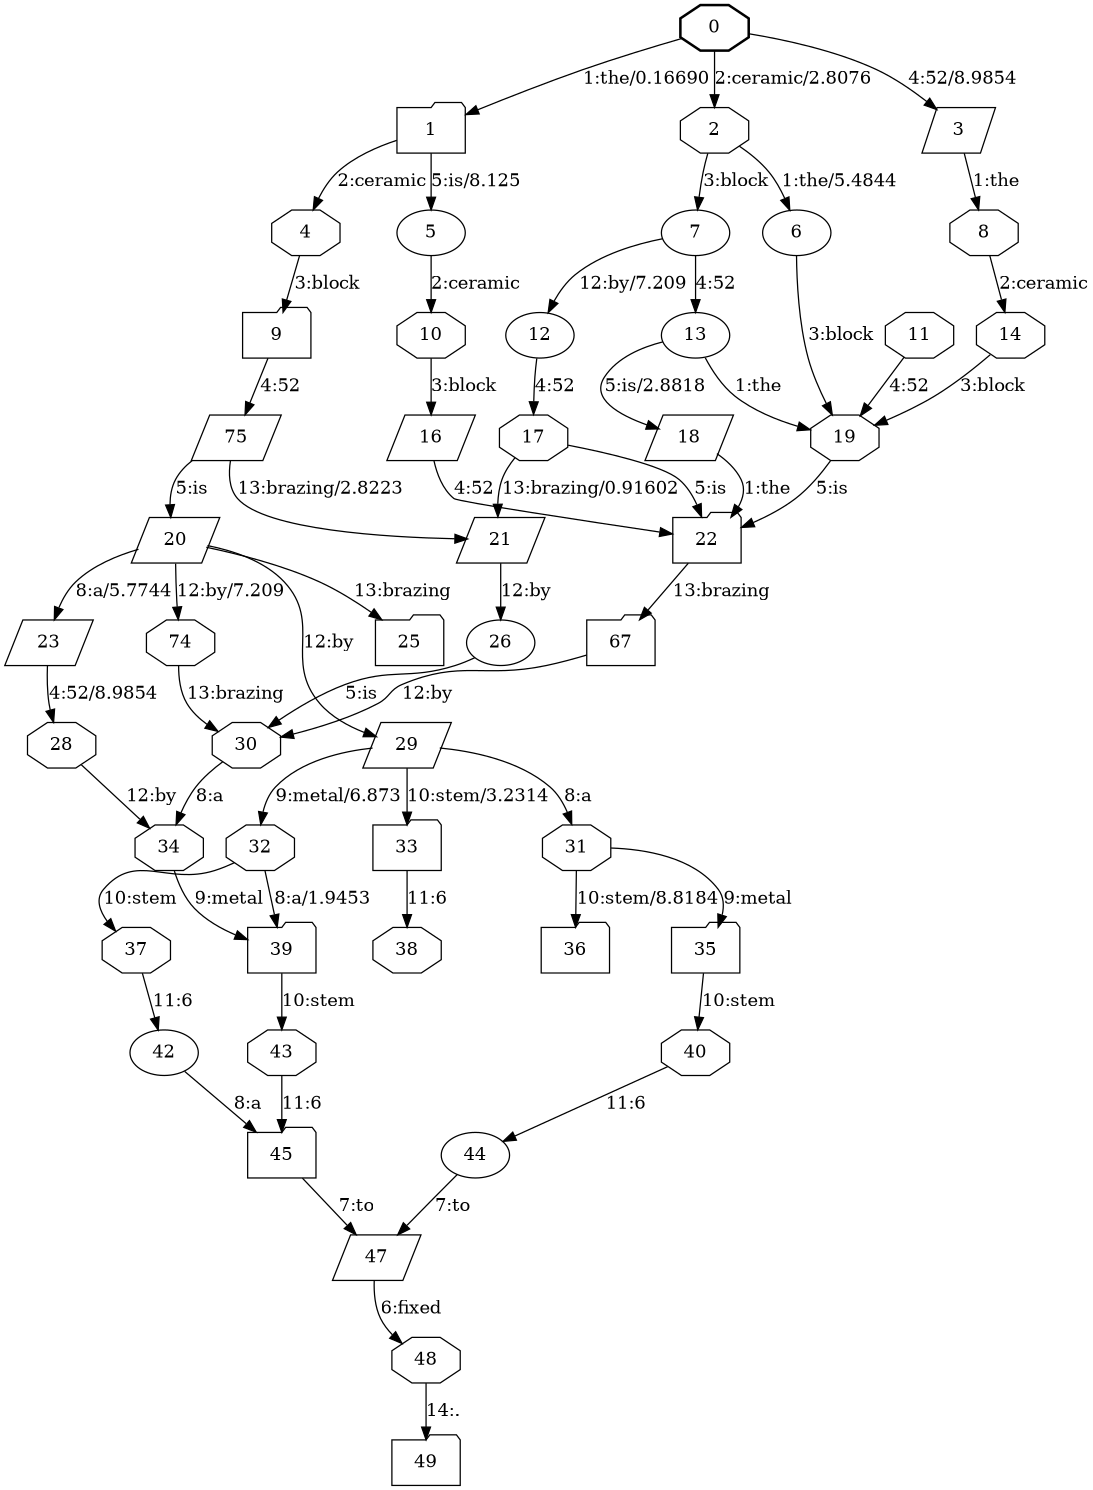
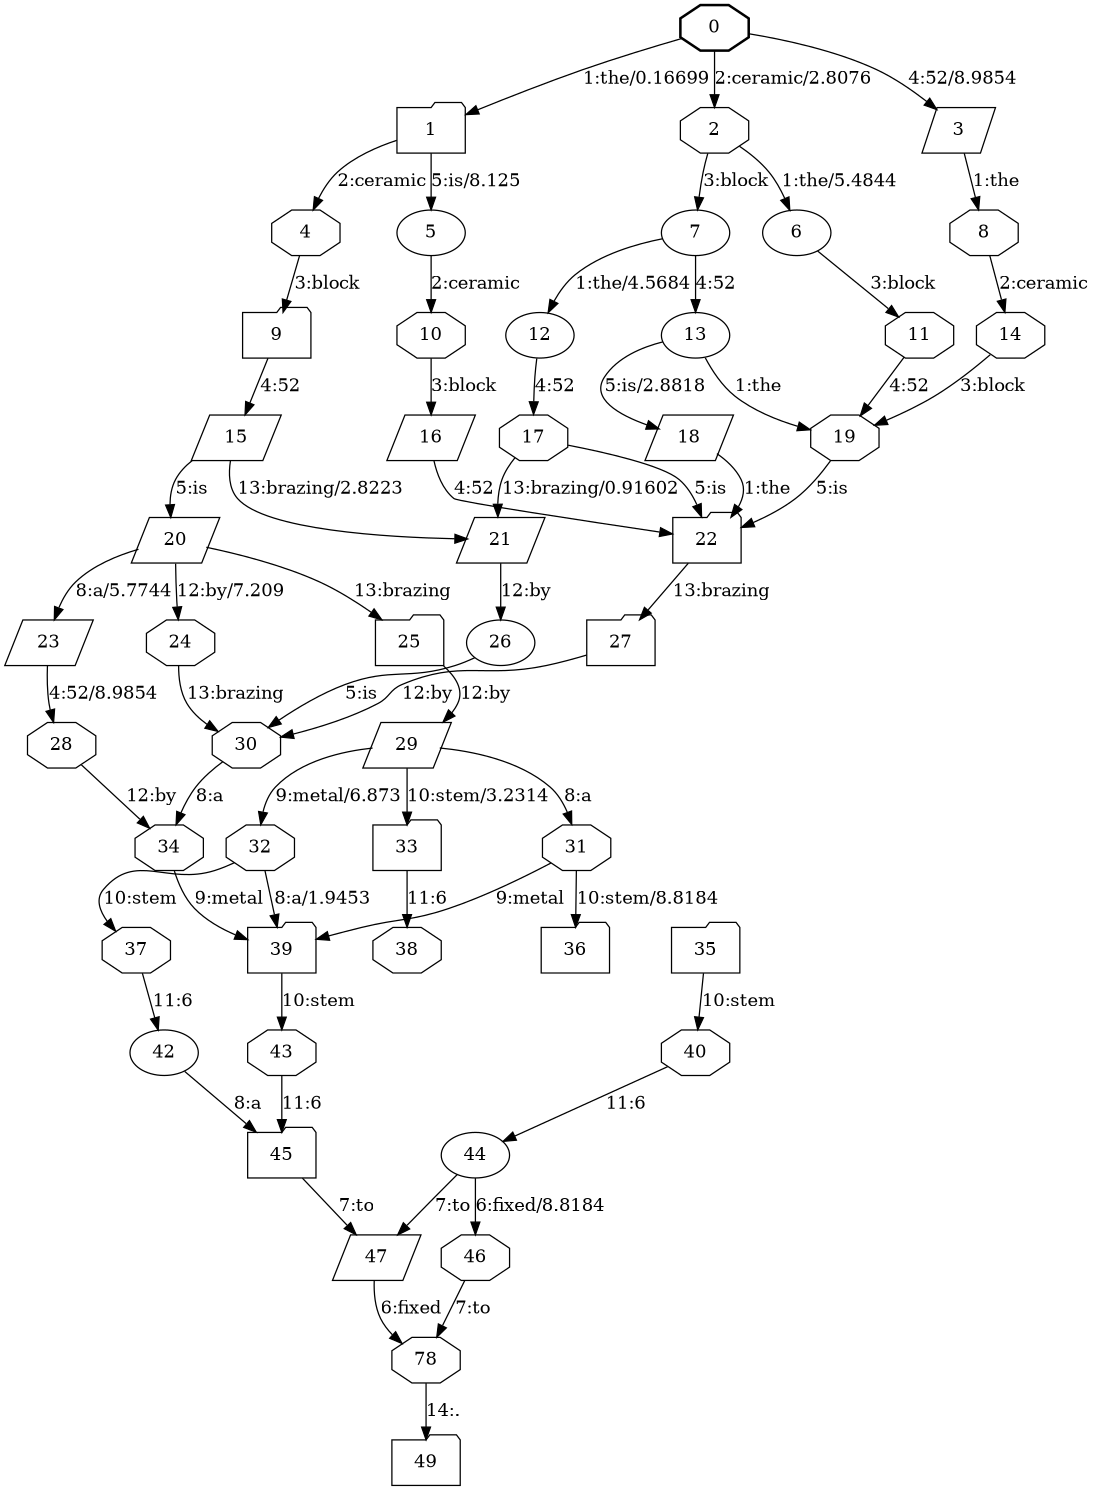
  digraph {
    nodesep=0.25
    rankdir=TB
    ranksep=0.4
    node [fontsize=14 shape=octagon style=solid]
    edge [fontsize=14]
    n1 [label=0 style=bold]
    n2 [label=1 shape=folder]
    n3 [label=2]
    n4 [label=3 shape=parallelogram]
    n5 [label=4]
    n6 [label=5 shape=ellipse]
    n7 [label=6 shape=ellipse]
    n8 [label=7 shape=ellipse]
    n9 [label=8]
    n10 [label=9 shape=folder]
    n11 [label=10]
    n12 [label=11]
    n13 [label=12 shape=ellipse]
    n14 [label=13 shape=ellipse]
    n15 [label=14]
-   n16 [label=75 shape=parallelogram]
+   n16 [label=15 shape=parallelogram]
    n17 [label=16 shape=parallelogram]
    n18 [label=19]
    n19 [label=17]
    n20 [label=18 shape=parallelogram]
    n21 [label=20 shape=parallelogram]
    n22 [label=21 shape=parallelogram]
    n23 [label=22 shape=folder]
    n24 [label=23 shape=parallelogram]
-   n25 [label=74]
+   n25 [label=24]
    n26 [label=25 shape=folder]
    n27 [label=26 shape=ellipse]
-   n28 [label=67 shape=folder]
+   n28 [label=27 shape=folder]
    n29 [label=28]
    n30 [label=30]
    n31 [label=29 shape=parallelogram]
    n32 [label=34]
    n33 [label=31]
    n34 [label=32]
    n35 [label=33 shape=folder]
    n36 [label=39 shape=folder]
    n37 [label=35 shape=folder]
    n38 [label=36 shape=folder]
    n39 [label=37]
    n40 [label=38]
    n41 [label=43]
    n42 [label=40]
    n43 [label=42 shape=ellipse]
    n44 [label=44 shape=ellipse]
    n45 [label=45 shape=folder]
+   n46 [label=46]
    n47 [label=47 shape=parallelogram]
-   n48 [label=48]
+   n48 [label=78]
    n49 [label=49 shape=folder]
-   n1 -> n2 [label="1:the/0.16690"]
+   n1 -> n2 [label="1:the/0.16699"]
    n1 -> n3 [label="2:ceramic/2.8076"]
    n1 -> n4 [label="4:52/8.9854"]
    n2 -> n5 [label="2:ceramic"]
    n2 -> n6 [label="5:is/8.125"]
    n3 -> n7 [label="1:the/5.4844"]
    n3 -> n8 [label="3:block"]
    n4 -> n9 [label="1:the"]
    n5 -> n10 [label="3:block"]
    n6 -> n11 [label="2:ceramic"]
-   n7 -> n18 [label="3:block"]
-   n8 -> n13 [label="12:by/7.209"]
+   n7 -> n12 [label="3:block"]
+   n8 -> n13 [label="1:the/4.5684"]
    n8 -> n14 [label="4:52"]
    n9 -> n15 [label="2:ceramic"]
    n10 -> n16 [label="4:52"]
    n11 -> n17 [label="3:block"]
    n12 -> n18 [label="4:52"]
    n13 -> n19 [label="4:52"]
    n14 -> n18 [label="1:the"]
    n14 -> n20 [label="5:is/2.8818"]
    n15 -> n18 [label="3:block"]
    n16 -> n21 [label="5:is"]
    n16 -> n22 [label="13:brazing/2.8223"]
    n17 -> n23 [label="4:52"]
    n18 -> n23 [label="5:is"]
    n19 -> n22 [label="13:brazing/0.91602"]
    n19 -> n23 [label="5:is"]
    n20 -> n23 [label="1:the"]
    n21 -> n24 [label="8:a/5.7744"]
    n21 -> n25 [label="12:by/7.209"]
    n21 -> n26 [label="13:brazing"]
    n22 -> n27 [label="12:by"]
    n23 -> n28 [label="13:brazing"]
    n24 -> n29 [label="4:52/8.9854"]
    n25 -> n30 [label="13:brazing"]
-   n21 -> n31 [label="12:by"]
+   n26 -> n31 [label="12:by"]
    n27 -> n30 [label="5:is"]
    n28 -> n30 [label="12:by"]
    n29 -> n32 [label="12:by"]
    n30 -> n32 [label="8:a"]
    n31 -> n33 [label="8:a"]
    n31 -> n34 [label="9:metal/6.873"]
    n31 -> n35 [label="10:stem/3.2314"]
    n32 -> n36 [label="9:metal"]
-   n33 -> n37 [label="9:metal"]
+   n33 -> n36 [label="9:metal"]
    n33 -> n38 [label="10:stem/8.8184"]
    n34 -> n36 [label="8:a/1.9453"]
    n34 -> n39 [label="10:stem"]
    n35 -> n40 [label="11:6"]
    n36 -> n41 [label="10:stem"]
    n37 -> n42 [label="10:stem"]
    n39 -> n43 [label="11:6"]
    n41 -> n45 [label="11:6"]
    n42 -> n44 [label="11:6"]
    n43 -> n45 [label="8:a"]
+   n44 -> n46 [label="6:fixed/8.8184"]
    n44 -> n47 [label="7:to"]
    n45 -> n47 [label="7:to"]
+   n46 -> n48 [label="7:to"]
    n47 -> n48 [label="6:fixed"]
    n48 -> n49 [label="14:."]
  }
